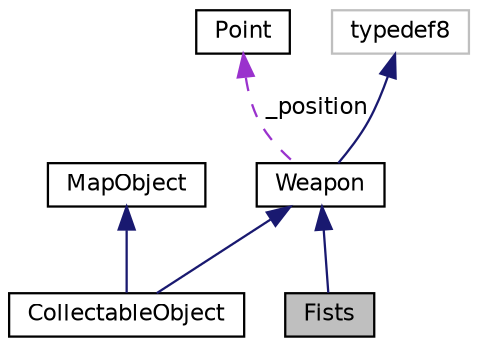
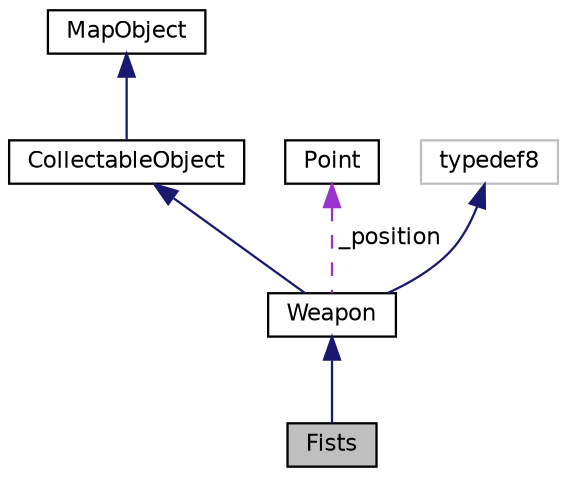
  digraph {
    node [color=black fillcolor=white fontname=Helvetica fontsize=10 shape=record style=filled]
    edge [color=midnightblue dir=back fontname=Helvetica fontsize=10 labelfontname=Helvetica labelfontsize=10 style=solid]
    n1 [fillcolor=grey75 fontcolor=black height=0.2 label=Fists width=0.4]
    n2 [height=0.2 label=Weapon width=0.4]
    n3 [height=0.2 label=CollectableObject width=0.4]
    n4 [height=0.2 label=MapObject width=0.4]
    n5 [height=0.2 label=Point width=0.4]
    n6 [color=grey75 height=0.2 label=typedef8 width=0.4]
    n2 -> n1
-   n2 -> n3
+   n3 -> n2
    n4 -> n3
    n5 -> n2 [color=darkorchid3 label=" _position" style=dashed]
    n6 -> n2
  }
